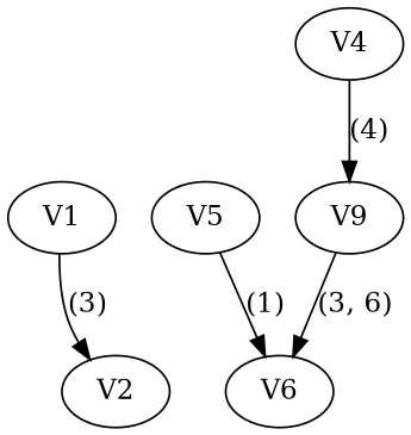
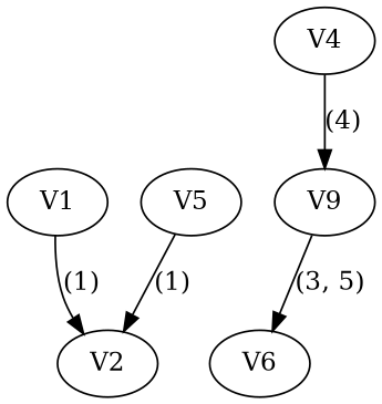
  digraph {
    V1
    V2
    V5
    V6
    n5 [label=V9]
    V4
-   V1 -> V2 [label="(3)"]
-   V5 -> V6 [label="(1)"]
-   n5 -> V6 [label="(3, 6)"]
+   V1 -> V2 [label="(1)"]
+   V5 -> V2 [label="(1)"]
+   n5 -> V6 [label="(3, 5)"]
    V4 -> n5 [label="(4)"]
  }
